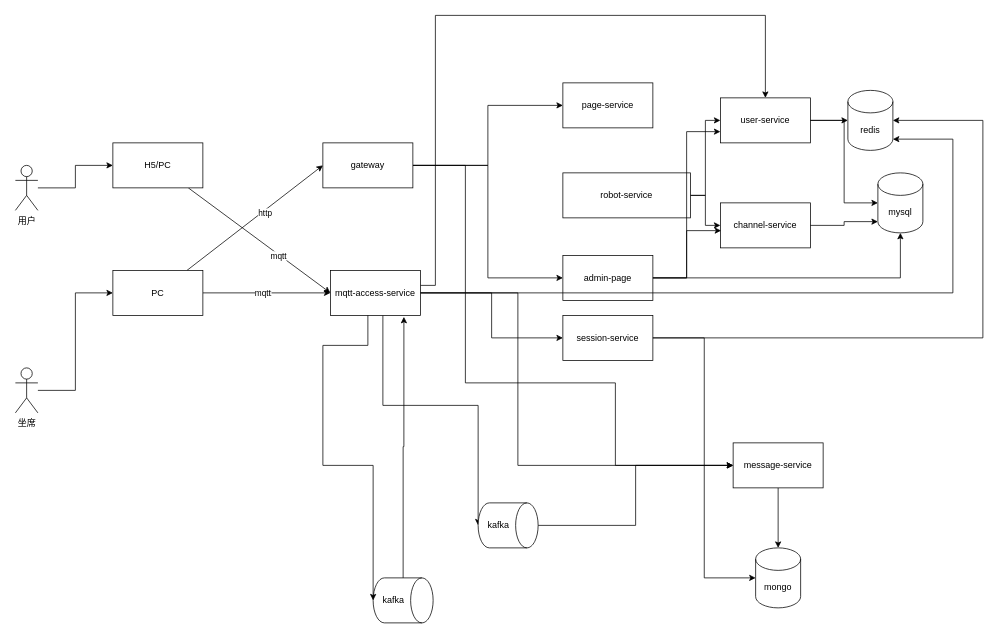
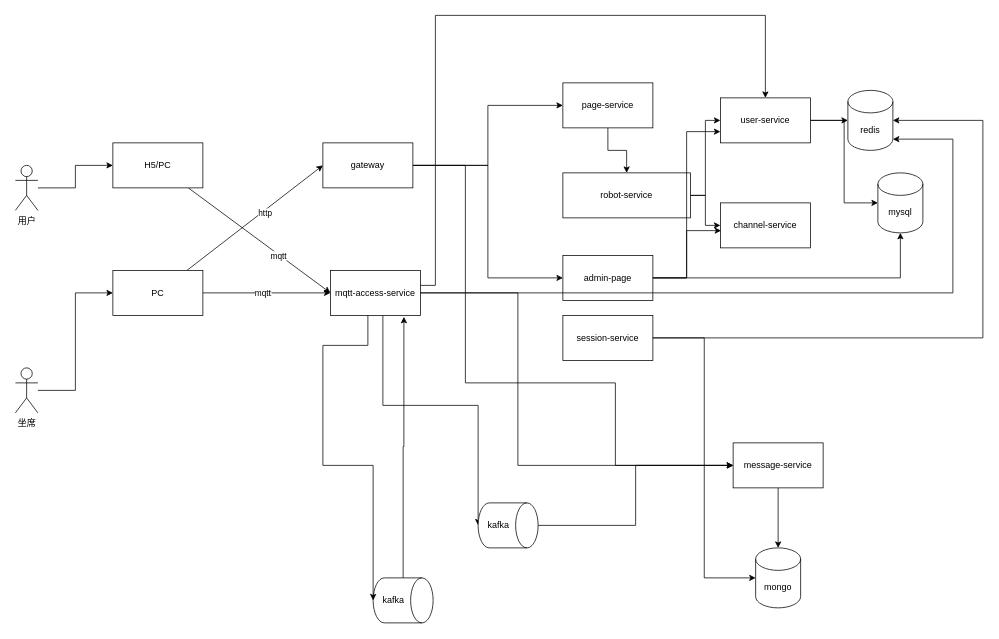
  <mxCell id="0" />
  <mxCell id="1" parent="0" />
  <mxCell id="2" style="edgeStyle=orthogonalEdgeStyle;rounded=0;orthogonalLoop=1;jettySize=auto;html=1;entryX=0;entryY=0.5;entryDx=0;entryDy=0;" parent="1" source="3" target="21" edge="1"><mxGeometry relative="1" as="geometry" /></mxCell>
  <mxCell id="3" value="用户" style="shape=umlActor;verticalLabelPosition=bottom;verticalAlign=top;html=1;outlineConnect=0;" parent="1" vertex="1"><mxGeometry x="20" y="220" width="30" height="60" as="geometry" /></mxCell>
  <mxCell id="4" style="edgeStyle=orthogonalEdgeStyle;rounded=0;orthogonalLoop=1;jettySize=auto;html=1;entryX=0;entryY=0.5;entryDx=0;entryDy=0;" parent="1" source="5" target="31" edge="1"><mxGeometry relative="1" as="geometry" /></mxCell>
  <mxCell id="5" value="坐席" style="shape=umlActor;verticalLabelPosition=bottom;verticalAlign=top;html=1;outlineConnect=0;" parent="1" vertex="1"><mxGeometry x="20" y="490" width="30" height="60" as="geometry" /></mxCell>
  <mxCell id="6" style="edgeStyle=orthogonalEdgeStyle;rounded=0;orthogonalLoop=1;jettySize=auto;html=1;exitX=1;exitY=0.5;exitDx=0;exitDy=0;entryX=0;entryY=0.5;entryDx=0;entryDy=0;" parent="1" source="9" target="23" edge="1"><mxGeometry relative="1" as="geometry" /></mxCell>
  <mxCell id="7" style="edgeStyle=orthogonalEdgeStyle;rounded=0;orthogonalLoop=1;jettySize=auto;html=1;entryX=0;entryY=0.5;entryDx=0;entryDy=0;" parent="1" source="9" target="33" edge="1"><mxGeometry relative="1" as="geometry" /></mxCell>
  <mxCell id="8" style="edgeStyle=orthogonalEdgeStyle;rounded=0;orthogonalLoop=1;jettySize=auto;html=1;entryX=0;entryY=0.5;entryDx=0;entryDy=0;" parent="1" source="9" target="37" edge="1"><mxGeometry relative="1" as="geometry"><Array as="points"><mxPoint x="620" y="220" /><mxPoint x="620" y="510" /><mxPoint x="820" y="510" /><mxPoint x="820" y="620" /></Array></mxGeometry></mxCell>
  <mxCell id="9" value="gateway" style="rounded=0;whiteSpace=wrap;html=1;" parent="1" vertex="1"><mxGeometry x="430" y="190" width="120" height="60" as="geometry" /></mxCell>
  <mxCell id="10" value="user-service" style="rounded=0;whiteSpace=wrap;html=1;" parent="1" vertex="1"><mxGeometry x="960" y="130" width="120" height="60" as="geometry" /></mxCell>
  <mxCell id="11" value="channel-service" style="rounded=0;whiteSpace=wrap;html=1;" parent="1" vertex="1"><mxGeometry x="960" y="270" width="120" height="60" as="geometry" /></mxCell>
  <mxCell id="12" value="" style="edgeStyle=orthogonalEdgeStyle;rounded=0;orthogonalLoop=1;jettySize=auto;html=1;" parent="1" source="14" target="11" edge="1"><mxGeometry relative="1" as="geometry" /></mxCell>
  <mxCell id="13" style="edgeStyle=orthogonalEdgeStyle;rounded=0;orthogonalLoop=1;jettySize=auto;html=1;entryX=0;entryY=0.5;entryDx=0;entryDy=0;" parent="1" source="14" target="10" edge="1"><mxGeometry relative="1" as="geometry" /></mxCell>
  <mxCell id="14" value="robot-service" style="rounded=0;whiteSpace=wrap;html=1;" parent="1" vertex="1"><mxGeometry x="750" y="230" width="170" height="60" as="geometry" /></mxCell>
  <mxCell id="15" style="edgeStyle=orthogonalEdgeStyle;rounded=0;orthogonalLoop=1;jettySize=auto;html=1;entryX=0.5;entryY=0;entryDx=0;entryDy=0;" parent="1" source="19" target="10" edge="1"><mxGeometry relative="1" as="geometry"><Array as="points"><mxPoint x="580" y="380" /><mxPoint x="580" y="20" /><mxPoint x="1020" y="20" /></Array></mxGeometry></mxCell>
  <mxCell id="16" style="edgeStyle=orthogonalEdgeStyle;rounded=0;orthogonalLoop=1;jettySize=auto;html=1;entryX=0.5;entryY=1;entryDx=0;entryDy=0;entryPerimeter=0;" parent="1" source="19" target="39" edge="1"><mxGeometry relative="1" as="geometry"><Array as="points"><mxPoint x="510" y="540" /></Array></mxGeometry></mxCell>
- <mxCell id="17" style="edgeStyle=orthogonalEdgeStyle;rounded=0;orthogonalLoop=1;jettySize=auto;html=1;entryX=0;entryY=0.5;entryDx=0;entryDy=0;" edge="1" parent="1" source="19" target="48"><mxGeometry relative="1" as="geometry" /></mxCell>
  <mxCell id="18" style="edgeStyle=orthogonalEdgeStyle;rounded=0;orthogonalLoop=1;jettySize=auto;html=1;entryX=0;entryY=0.5;entryDx=0;entryDy=0;" edge="1" parent="1" source="19" target="37"><mxGeometry relative="1" as="geometry"><Array as="points"><mxPoint x="690" y="390" /><mxPoint x="690" y="620" /></Array></mxGeometry></mxCell>
  <mxCell id="19" value="mqtt-access-service" style="rounded=0;whiteSpace=wrap;html=1;" parent="1" vertex="1"><mxGeometry x="440" y="360" width="120" height="60" as="geometry" /></mxCell>
  <mxCell id="20" style="rounded=0;orthogonalLoop=1;jettySize=auto;html=1;entryX=0;entryY=0.5;entryDx=0;entryDy=0;" parent="1" source="21" target="19" edge="1"><mxGeometry relative="1" as="geometry" /></mxCell>
  <mxCell id="21" value="H5/PC" style="rounded=0;whiteSpace=wrap;html=1;" parent="1" vertex="1"><mxGeometry x="150" y="190" width="120" height="60" as="geometry" /></mxCell>
+ <mxCell id="22" style="edgeStyle=orthogonalEdgeStyle;rounded=0;orthogonalLoop=1;jettySize=auto;html=1;entryX=0.5;entryY=0;entryDx=0;entryDy=0;" parent="1" source="23" target="14" edge="1"><mxGeometry relative="1" as="geometry" /></mxCell>
  <mxCell id="23" value="page-service" style="rounded=0;whiteSpace=wrap;html=1;" parent="1" vertex="1"><mxGeometry x="750" y="110" width="120" height="60" as="geometry" /></mxCell>
  <mxCell id="24" value="redis" style="shape=cylinder3;whiteSpace=wrap;html=1;boundedLbl=1;backgroundOutline=1;size=15;" parent="1" vertex="1"><mxGeometry x="1130" y="120" width="60" height="80" as="geometry" /></mxCell>
  <mxCell id="25" style="rounded=0;orthogonalLoop=1;jettySize=auto;html=1;entryX=0;entryY=0.5;entryDx=0;entryDy=0;" parent="1" source="31" target="9" edge="1"><mxGeometry relative="1" as="geometry" /></mxCell>
  <mxCell id="26" value="http" style="edgeLabel;html=1;align=center;verticalAlign=middle;resizable=0;points=[];" vertex="1" connectable="0" parent="25"><mxGeometry x="0.114" y="-4" relative="1" as="geometry"><mxPoint y="-1" as="offset" /></mxGeometry></mxCell>
  <mxCell id="27" style="rounded=0;orthogonalLoop=1;jettySize=auto;html=1;entryX=0;entryY=0.5;entryDx=0;entryDy=0;" parent="1" source="31" target="19" edge="1"><mxGeometry relative="1" as="geometry" /></mxCell>
  <mxCell id="28" value="mqtt" style="edgeLabel;html=1;align=center;verticalAlign=middle;resizable=0;points=[];" parent="27" vertex="1" connectable="0"><mxGeometry x="0.783" y="2" relative="1" as="geometry"><mxPoint x="-52" y="-48" as="offset" /></mxGeometry></mxCell>
  <mxCell id="29" value="Text" style="edgeLabel;html=1;align=center;verticalAlign=middle;resizable=0;points=[];" vertex="1" connectable="0" parent="27"><mxGeometry x="0.767" y="-2" relative="1" as="geometry"><mxPoint x="-70" y="-2" as="offset" /></mxGeometry></mxCell>
  <mxCell id="30" value="mqtt" style="edgeLabel;html=1;align=center;verticalAlign=middle;resizable=0;points=[];" vertex="1" connectable="0" parent="27"><mxGeometry x="-0.071" relative="1" as="geometry"><mxPoint as="offset" /></mxGeometry></mxCell>
  <mxCell id="31" value="PC" style="rounded=0;whiteSpace=wrap;html=1;" parent="1" vertex="1"><mxGeometry x="150" y="360" width="120" height="60" as="geometry" /></mxCell>
  <mxCell id="32" style="edgeStyle=orthogonalEdgeStyle;rounded=0;orthogonalLoop=1;jettySize=auto;html=1;entryX=0;entryY=0.75;entryDx=0;entryDy=0;" parent="1" source="33" target="10" edge="1"><mxGeometry relative="1" as="geometry" /></mxCell>
  <mxCell id="33" value="admin-page" style="rounded=0;whiteSpace=wrap;html=1;" parent="1" vertex="1"><mxGeometry x="750" y="340" width="120" height="60" as="geometry" /></mxCell>
  <mxCell id="34" style="edgeStyle=orthogonalEdgeStyle;rounded=0;orthogonalLoop=1;jettySize=auto;html=1;entryX=0.008;entryY=0.617;entryDx=0;entryDy=0;entryPerimeter=0;" parent="1" source="33" target="11" edge="1"><mxGeometry relative="1" as="geometry" /></mxCell>
  <mxCell id="35" style="edgeStyle=orthogonalEdgeStyle;rounded=0;orthogonalLoop=1;jettySize=auto;html=1;entryX=0;entryY=0.5;entryDx=0;entryDy=0;entryPerimeter=0;" parent="1" source="10" target="24" edge="1"><mxGeometry relative="1" as="geometry" /></mxCell>
  <mxCell id="36" style="edgeStyle=orthogonalEdgeStyle;rounded=0;orthogonalLoop=1;jettySize=auto;html=1;" parent="1" source="37" target="47" edge="1"><mxGeometry relative="1" as="geometry" /></mxCell>
  <mxCell id="37" value="message-service" style="rounded=0;whiteSpace=wrap;html=1;" parent="1" vertex="1"><mxGeometry x="977" y="590" width="120" height="60" as="geometry" /></mxCell>
  <mxCell id="38" style="edgeStyle=orthogonalEdgeStyle;rounded=0;orthogonalLoop=1;jettySize=auto;html=1;entryX=0;entryY=0.5;entryDx=0;entryDy=0;" parent="1" source="39" target="37" edge="1"><mxGeometry relative="1" as="geometry" /></mxCell>
  <mxCell id="39" value="kafka" style="shape=cylinder3;whiteSpace=wrap;html=1;boundedLbl=1;backgroundOutline=1;size=15;direction=south;" parent="1" vertex="1"><mxGeometry x="637" y="670" width="80" height="60" as="geometry" /></mxCell>
  <mxCell id="40" value="kafka" style="shape=cylinder3;whiteSpace=wrap;html=1;boundedLbl=1;backgroundOutline=1;size=15;direction=south;" parent="1" vertex="1"><mxGeometry x="497" y="770" width="80" height="60" as="geometry" /></mxCell>
  <mxCell id="41" style="edgeStyle=orthogonalEdgeStyle;rounded=0;orthogonalLoop=1;jettySize=auto;html=1;entryX=0.5;entryY=1;entryDx=0;entryDy=0;entryPerimeter=0;" parent="1" source="19" target="40" edge="1"><mxGeometry relative="1" as="geometry"><Array as="points"><mxPoint x="490" y="460" /><mxPoint x="430" y="460" /><mxPoint x="430" y="620" /></Array></mxGeometry></mxCell>
  <mxCell id="42" style="edgeStyle=orthogonalEdgeStyle;rounded=0;orthogonalLoop=1;jettySize=auto;html=1;entryX=0.817;entryY=1.033;entryDx=0;entryDy=0;entryPerimeter=0;" parent="1" source="40" target="19" edge="1"><mxGeometry relative="1" as="geometry" /></mxCell>
  <mxCell id="43" value="mysql" style="shape=cylinder3;whiteSpace=wrap;html=1;boundedLbl=1;backgroundOutline=1;size=15;" parent="1" vertex="1"><mxGeometry x="1170" y="230" width="60" height="80" as="geometry" /></mxCell>
  <mxCell id="44" style="edgeStyle=orthogonalEdgeStyle;rounded=0;orthogonalLoop=1;jettySize=auto;html=1;entryX=0.5;entryY=1;entryDx=0;entryDy=0;entryPerimeter=0;" parent="1" source="33" target="43" edge="1"><mxGeometry relative="1" as="geometry" /></mxCell>
  <mxCell id="45" style="edgeStyle=orthogonalEdgeStyle;rounded=0;orthogonalLoop=1;jettySize=auto;html=1;entryX=0;entryY=0.5;entryDx=0;entryDy=0;entryPerimeter=0;" parent="1" source="10" target="43" edge="1"><mxGeometry relative="1" as="geometry" /></mxCell>
- <mxCell id="46" style="edgeStyle=orthogonalEdgeStyle;rounded=0;orthogonalLoop=1;jettySize=auto;html=1;entryX=0;entryY=1;entryDx=0;entryDy=-15;entryPerimeter=0;" parent="1" source="11" target="43" edge="1"><mxGeometry relative="1" as="geometry" /></mxCell>
  <mxCell id="47" value="mongo" style="shape=cylinder3;whiteSpace=wrap;html=1;boundedLbl=1;backgroundOutline=1;size=15;" parent="1" vertex="1"><mxGeometry x="1007" y="730" width="60" height="80" as="geometry" /></mxCell>
  <mxCell id="48" value="session-service" style="rounded=0;whiteSpace=wrap;html=1;" vertex="1" parent="1"><mxGeometry x="750" y="420" width="120" height="60" as="geometry" /></mxCell>
  <mxCell id="49" style="edgeStyle=orthogonalEdgeStyle;rounded=0;orthogonalLoop=1;jettySize=auto;html=1;entryX=0;entryY=0.5;entryDx=0;entryDy=0;entryPerimeter=0;exitX=1;exitY=0.5;exitDx=0;exitDy=0;" edge="1" parent="1" source="48" target="47"><mxGeometry relative="1" as="geometry" /></mxCell>
  <mxCell id="50" style="edgeStyle=orthogonalEdgeStyle;rounded=0;orthogonalLoop=1;jettySize=auto;html=1;entryX=1;entryY=0.5;entryDx=0;entryDy=0;entryPerimeter=0;" edge="1" parent="1" source="48" target="24"><mxGeometry relative="1" as="geometry"><Array as="points"><mxPoint x="1310" y="450" /><mxPoint x="1310" y="160" /></Array></mxGeometry></mxCell>
  <mxCell id="51" style="edgeStyle=orthogonalEdgeStyle;rounded=0;orthogonalLoop=1;jettySize=auto;html=1;entryX=1;entryY=1;entryDx=0;entryDy=-15;entryPerimeter=0;" edge="1" parent="1" source="19" target="24"><mxGeometry relative="1" as="geometry"><Array as="points"><mxPoint x="1270" y="390" /><mxPoint x="1270" y="185" /></Array></mxGeometry></mxCell>
